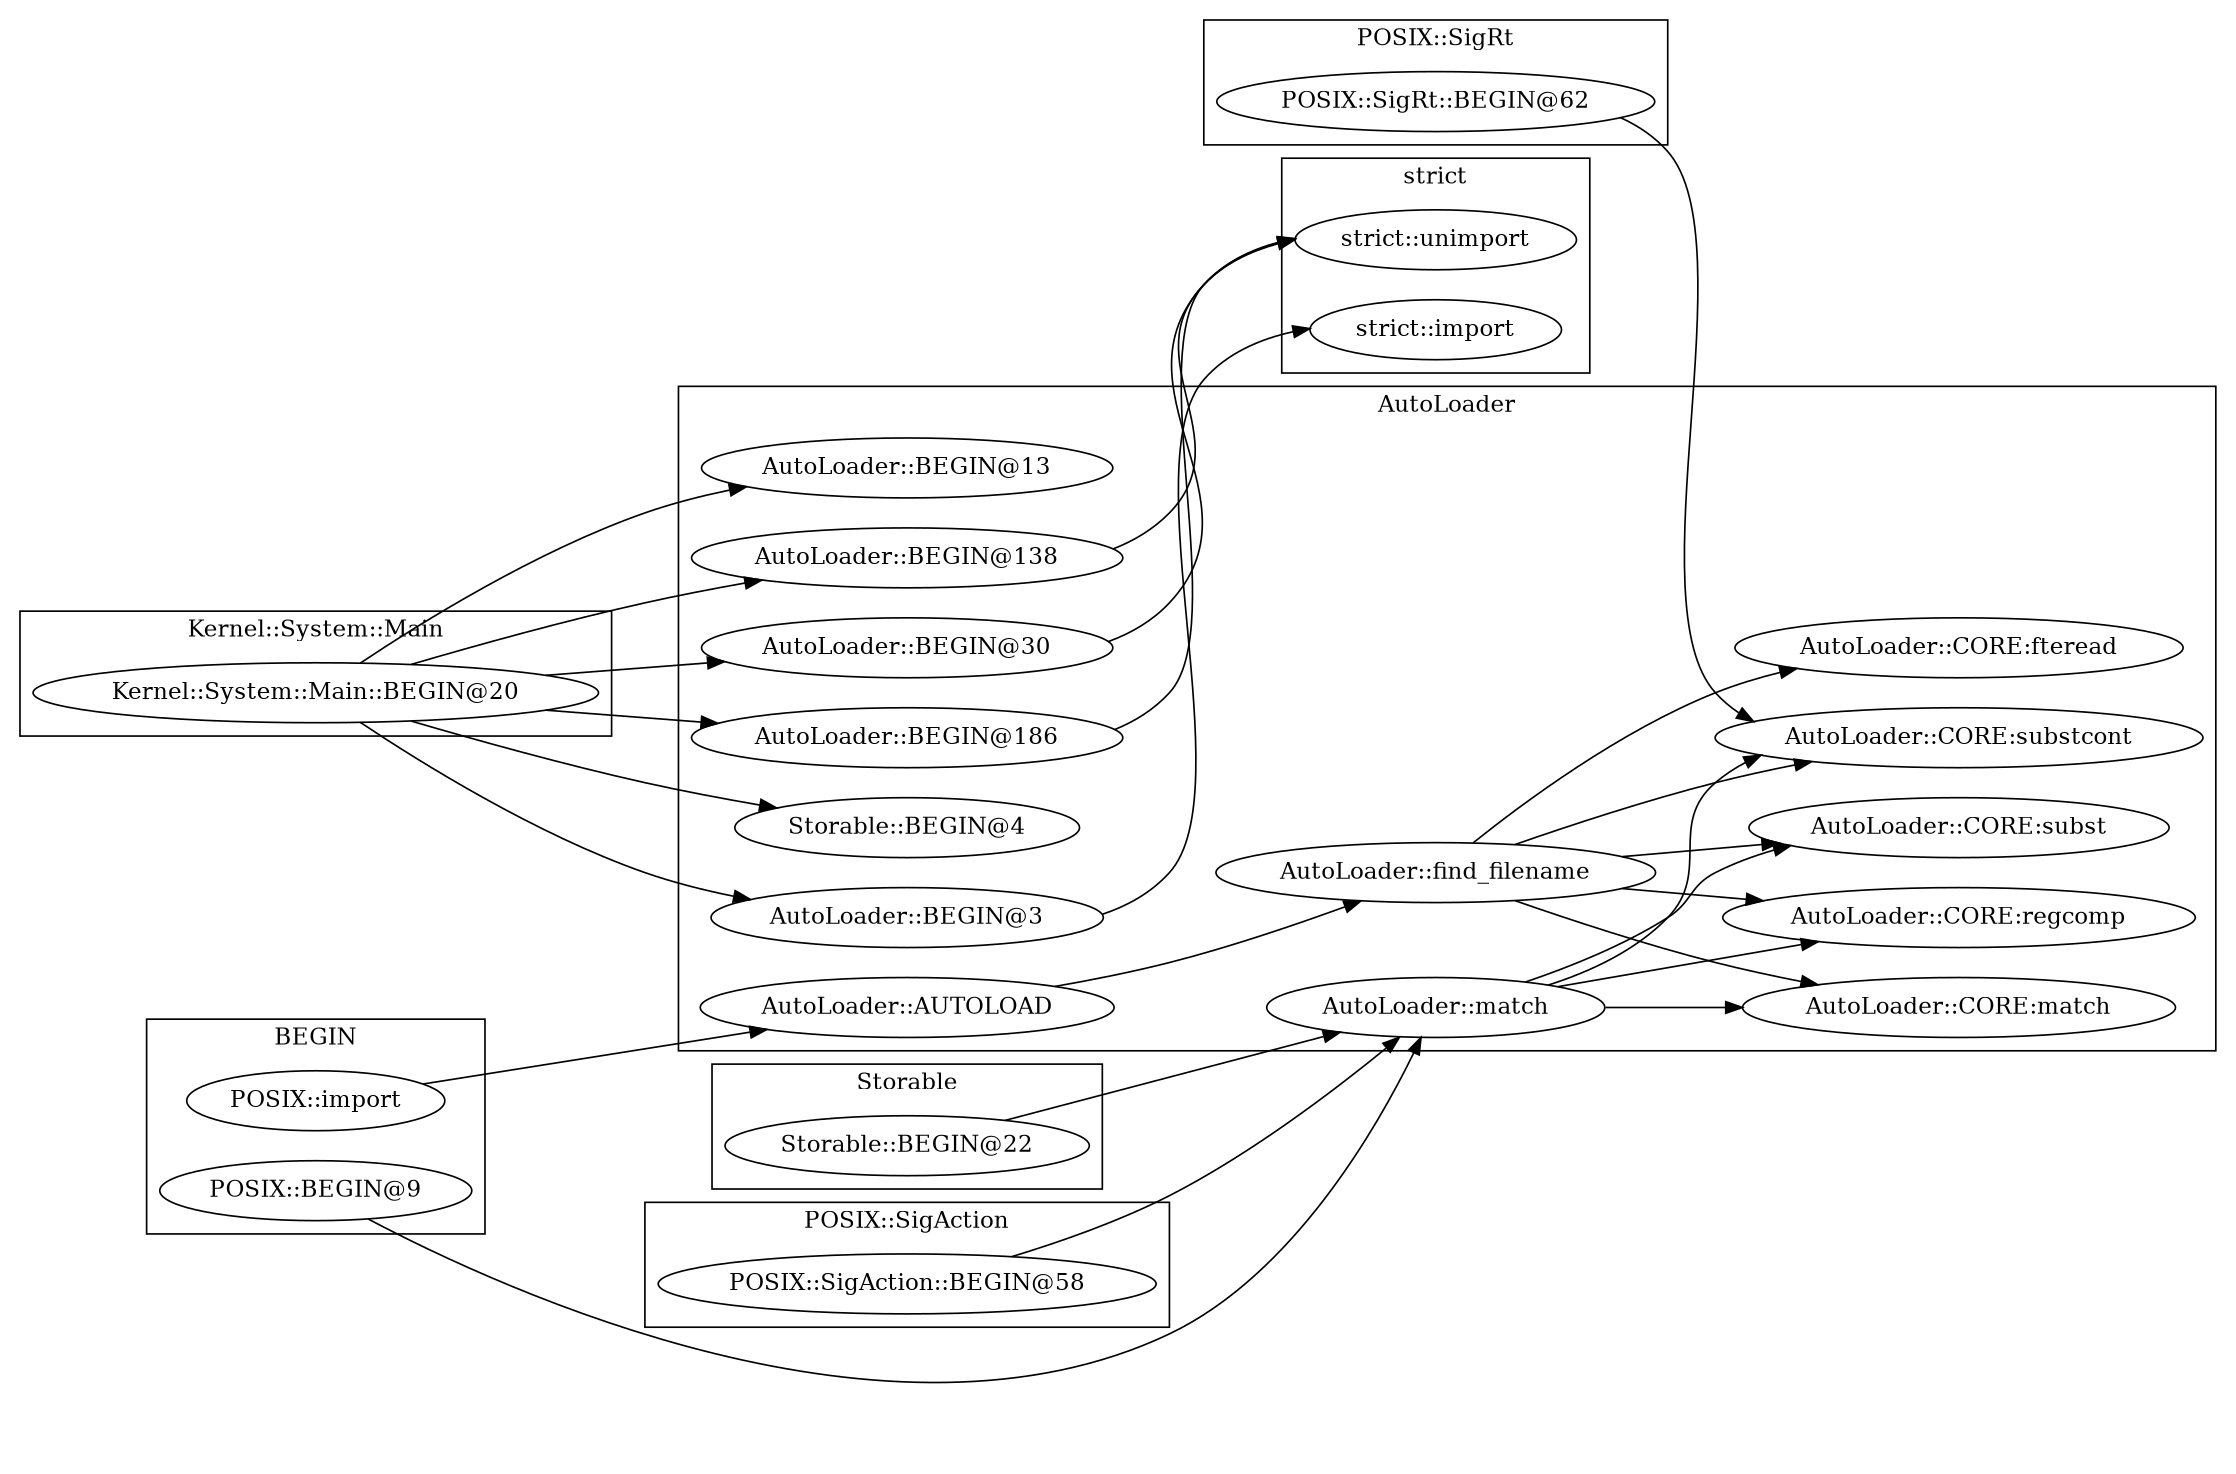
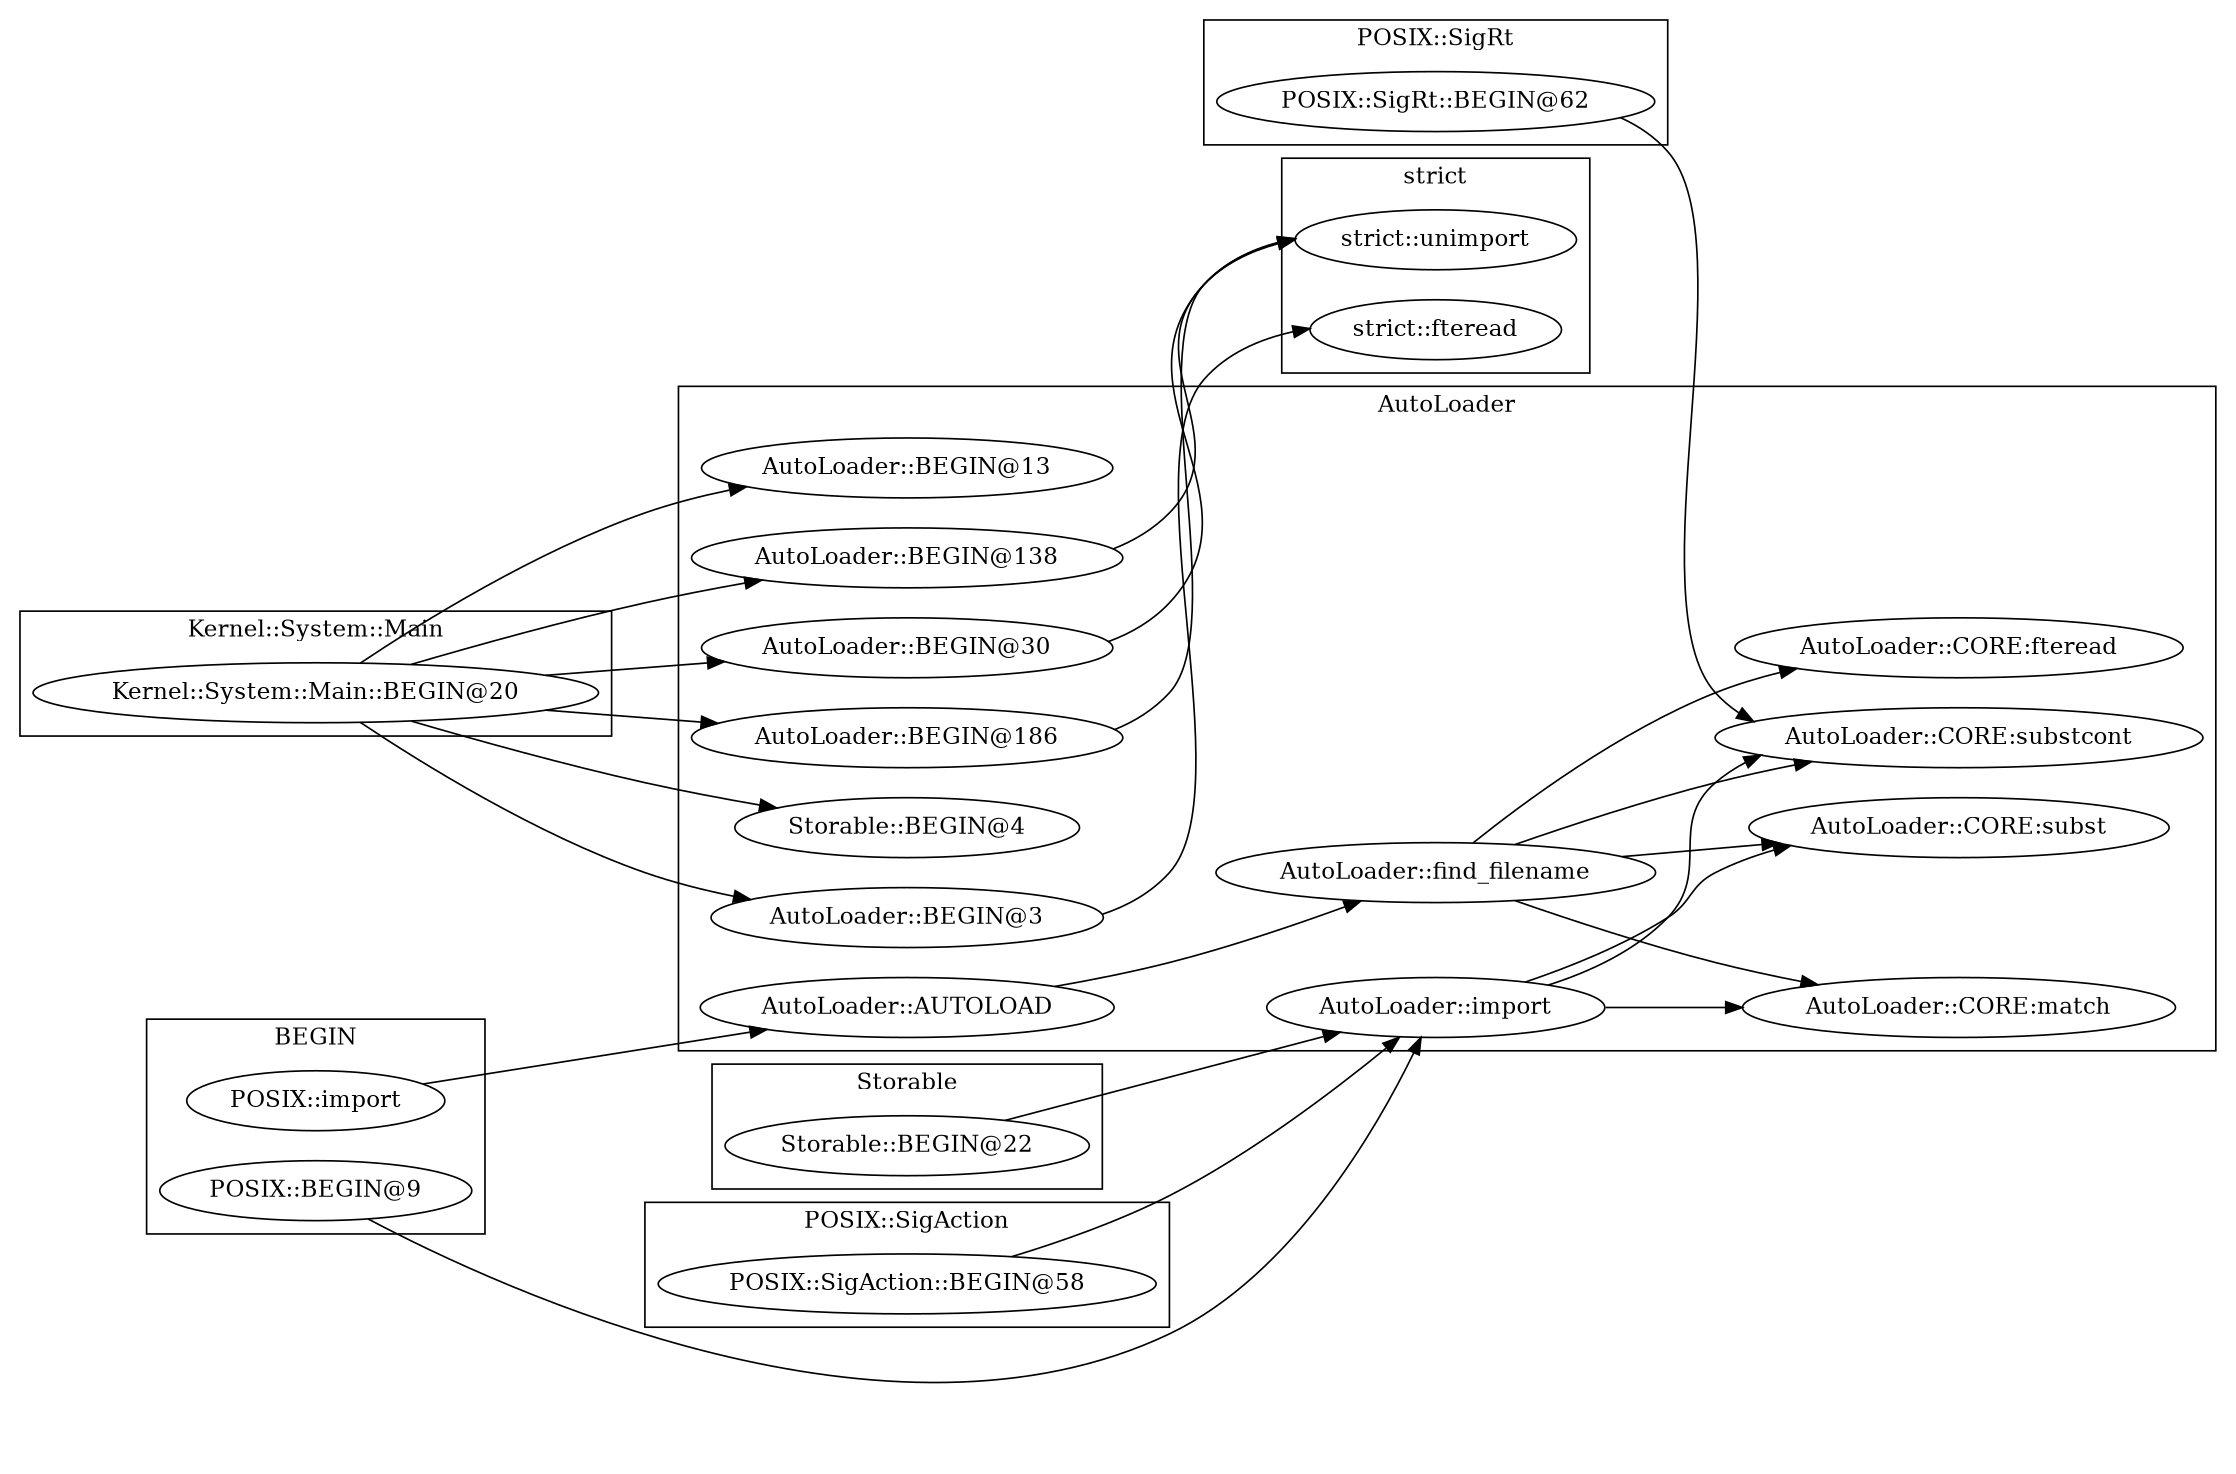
  digraph {
    rankdir=LR
-   "strict::import"
+   "strict::import" [label="strict::fteread"]
    "strict::unimport"
    "Storable::BEGIN@22"
    "POSIX::SigRt::BEGIN@62"
    "AutoLoader::BEGIN@138"
    "AutoLoader::find_filename"
    "AutoLoader::CORE:substcont"
    "AutoLoader::BEGIN@186"
    "AutoLoader::CORE:subst"
    "AutoLoader::AUTOLOAD"
    "AutoLoader::CORE:match"
    "AutoLoader::CORE:fteread"
    "AutoLoader::BEGIN@30"
    n14 [label="Storable::BEGIN@4"]
-   "AutoLoader::import" [label="AutoLoader::match"]
-   "AutoLoader::CORE:regcomp"
+   "AutoLoader::import"
    "AutoLoader::BEGIN@3"
    "AutoLoader::BEGIN@13"
    "POSIX::SigAction::BEGIN@58"
    "Kernel::System::Main::BEGIN@20"
    "POSIX::import"
    "POSIX::BEGIN@9"
    subgraph cluster_1 {
      label="strict"
      "strict::import"
      "strict::unimport"
    }
    subgraph cluster_2 {
      label=Storable
      "Storable::BEGIN@22"
    }
    subgraph cluster_3 {
      label="POSIX::SigRt"
      "POSIX::SigRt::BEGIN@62"
    }
    subgraph cluster_4 {
      label=AutoLoader
      "AutoLoader::BEGIN@138"
      "AutoLoader::find_filename"
      "AutoLoader::CORE:substcont"
      "AutoLoader::BEGIN@186"
      "AutoLoader::CORE:subst"
      "AutoLoader::AUTOLOAD"
      "AutoLoader::CORE:match"
      "AutoLoader::CORE:fteread"
      "AutoLoader::BEGIN@30"
      n14
      "AutoLoader::import"
-     "AutoLoader::CORE:regcomp"
      "AutoLoader::BEGIN@3"
      "AutoLoader::BEGIN@13"
    }
    subgraph cluster_5 {
      label="POSIX::SigAction"
      "POSIX::SigAction::BEGIN@58"
    }
    subgraph cluster_6 {
      label="Kernel::System::Main"
      "Kernel::System::Main::BEGIN@20"
    }
    subgraph cluster_7 {
      label=BEGIN
      "POSIX::import"
      "POSIX::BEGIN@9"
    }
    "Storable::BEGIN@22" -> "AutoLoader::import"
    "POSIX::SigRt::BEGIN@62" -> "AutoLoader::CORE:substcont"
    "AutoLoader::BEGIN@138" -> "strict::unimport"
    "AutoLoader::find_filename" -> "AutoLoader::CORE:substcont"
    "AutoLoader::find_filename" -> "AutoLoader::CORE:subst"
    "AutoLoader::find_filename" -> "AutoLoader::CORE:match"
    "AutoLoader::find_filename" -> "AutoLoader::CORE:fteread"
-   "AutoLoader::find_filename" -> "AutoLoader::CORE:regcomp"
    "AutoLoader::BEGIN@186" -> "strict::unimport"
    "AutoLoader::AUTOLOAD" -> "AutoLoader::find_filename"
    "AutoLoader::BEGIN@30" -> "strict::unimport"
    "AutoLoader::import" -> "AutoLoader::CORE:substcont"
    "AutoLoader::import" -> "AutoLoader::CORE:subst"
    "AutoLoader::import" -> "AutoLoader::CORE:match"
-   "AutoLoader::import" -> "AutoLoader::CORE:regcomp"
    "AutoLoader::BEGIN@3" -> "strict::import"
    "POSIX::SigAction::BEGIN@58" -> "AutoLoader::import"
    "Kernel::System::Main::BEGIN@20" -> "AutoLoader::BEGIN@138"
    "Kernel::System::Main::BEGIN@20" -> "AutoLoader::BEGIN@186"
    "Kernel::System::Main::BEGIN@20" -> "AutoLoader::BEGIN@30"
    "Kernel::System::Main::BEGIN@20" -> n14
    "Kernel::System::Main::BEGIN@20" -> "AutoLoader::BEGIN@3"
    "Kernel::System::Main::BEGIN@20" -> "AutoLoader::BEGIN@13"
    "POSIX::import" -> "AutoLoader::AUTOLOAD"
    "POSIX::BEGIN@9" -> "AutoLoader::import"
  }
